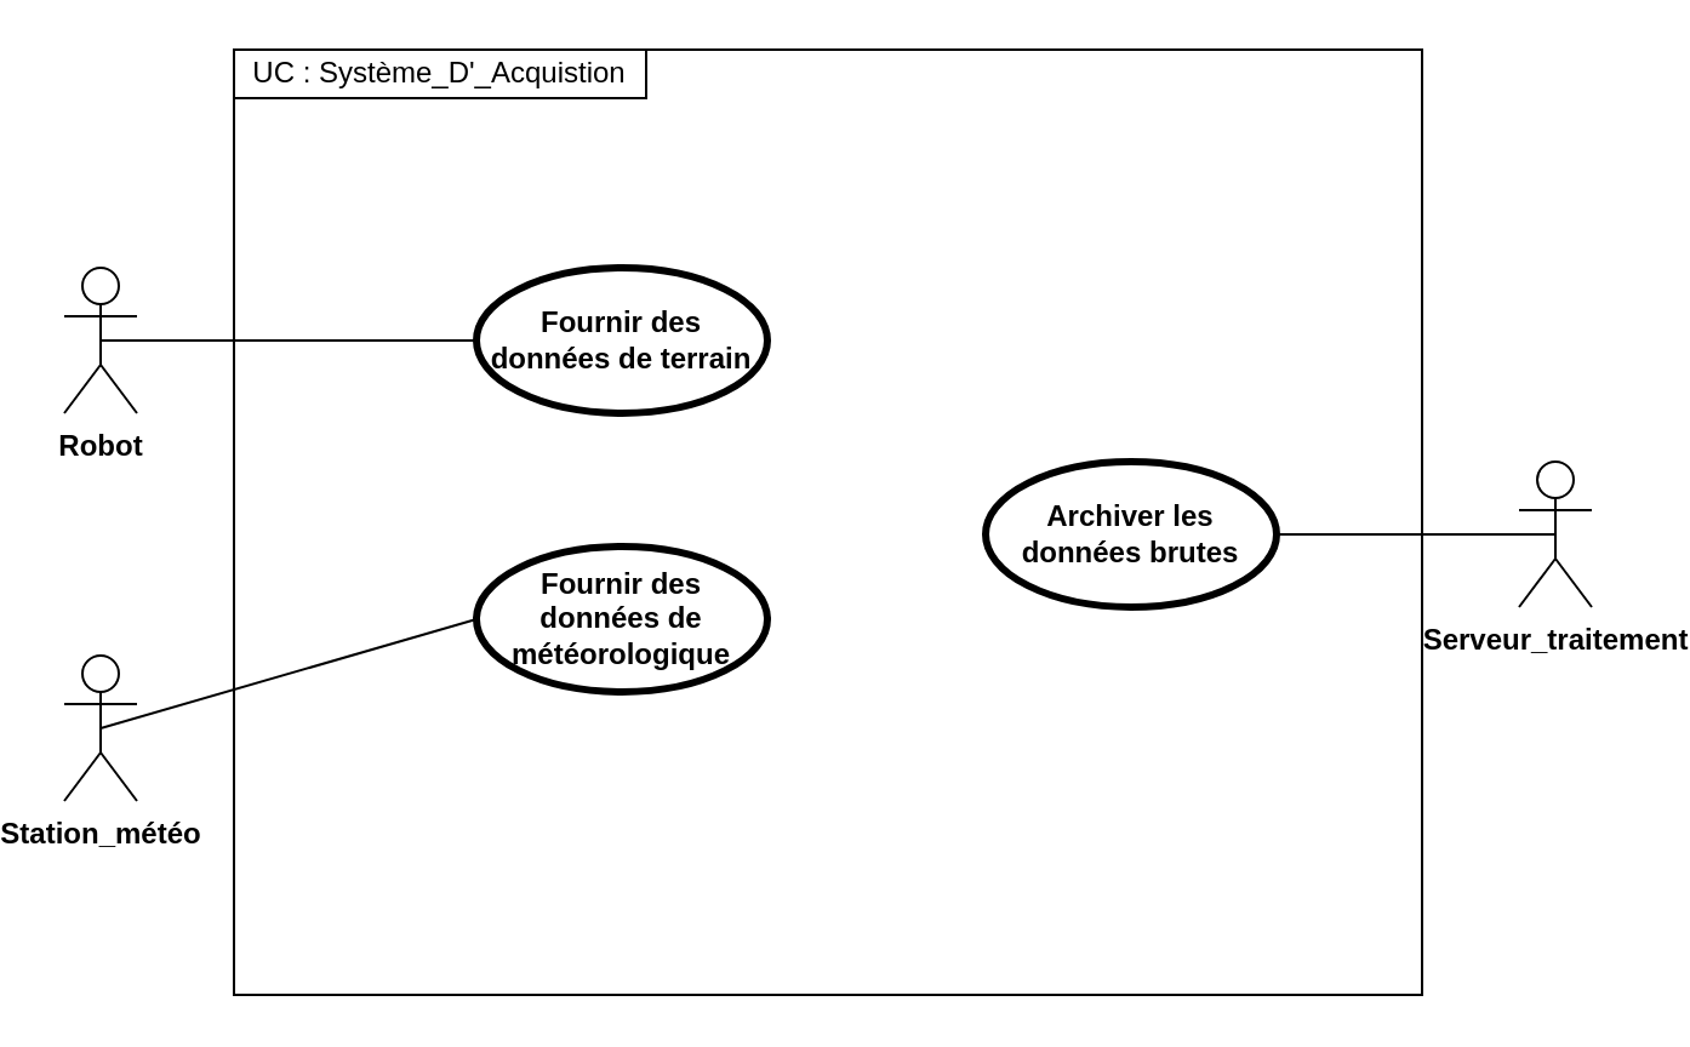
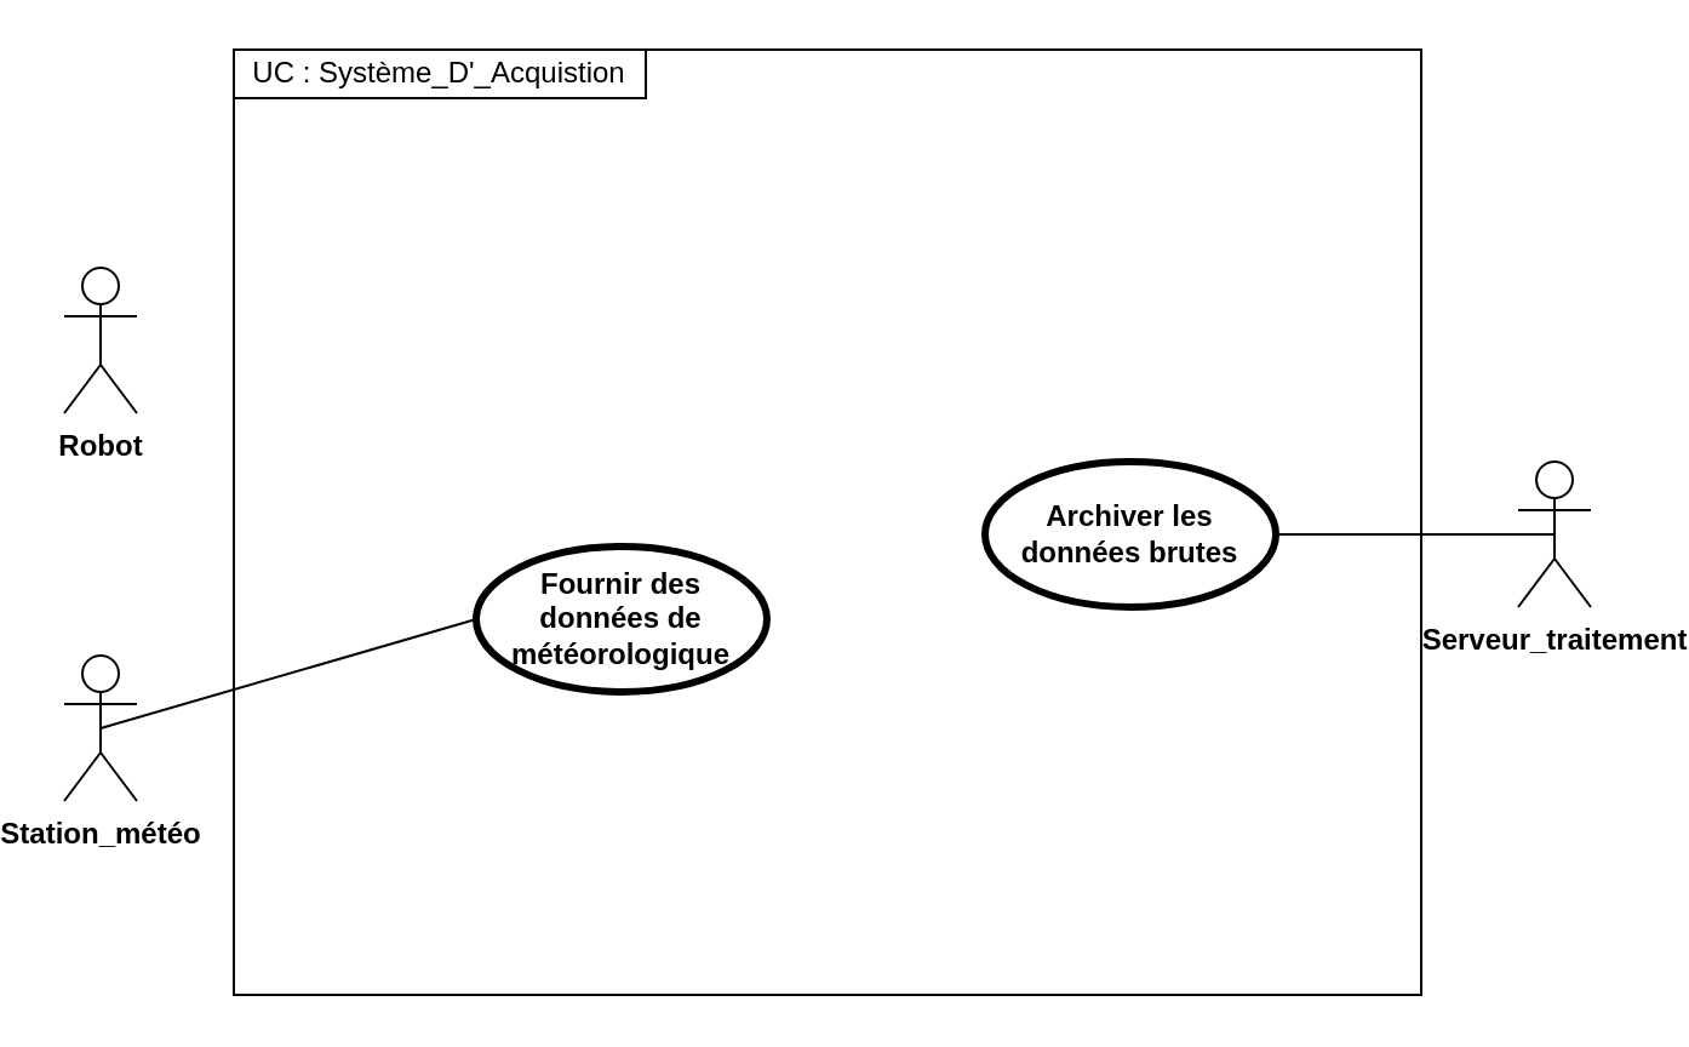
  <mxCell id="0" />
  <mxCell id="1" parent="0" />
  <mxCell id="2" value="&lt;b&gt;Serveur_traitement&lt;/b&gt;" style="shape=umlActor;html=1;verticalLabelPosition=bottom;verticalAlign=top;align=center;" parent="1" vertex="1"><mxGeometry x="620" y="190" width="30" height="60" as="geometry" /></mxCell>
  <mxCell id="3" value="" style="rounded=0;whiteSpace=wrap;html=1;" parent="1" vertex="1"><mxGeometry x="90" y="20" width="490" height="390" as="geometry" /></mxCell>
  <mxCell id="4" value="UC : Système_D'_Acquistion" style="shape=partialRectangle;whiteSpace=wrap;html=1;top=0;left=0;fillColor=none;" parent="1" vertex="1"><mxGeometry x="90" y="20" width="170" height="20" as="geometry" /></mxCell>
  <mxCell id="5" value="&lt;b&gt;Robot&lt;/b&gt;" style="shape=umlActor;html=1;verticalLabelPosition=bottom;verticalAlign=top;align=center;" parent="1" vertex="1"><mxGeometry x="20" y="110" width="30" height="60" as="geometry" /></mxCell>
  <mxCell id="6" value="&lt;b&gt;Station_météo&lt;/b&gt;" style="shape=umlActor;html=1;verticalLabelPosition=bottom;verticalAlign=top;align=center;" parent="1" vertex="1"><mxGeometry x="20" y="270" width="30" height="60" as="geometry" /></mxCell>
- <mxCell id="7" value="Fournir des données de terrain" style="shape=ellipse;html=1;strokeWidth=3;fontStyle=1;whiteSpace=wrap;align=center;perimeter=ellipsePerimeter;" parent="1" vertex="1"><mxGeometry x="190" y="110" width="120" height="60" as="geometry" /></mxCell>
  <mxCell id="8" value="Fournir des données de météorologique" style="shape=ellipse;html=1;strokeWidth=3;fontStyle=1;whiteSpace=wrap;align=center;perimeter=ellipsePerimeter;" parent="1" vertex="1"><mxGeometry x="190" y="225" width="120" height="60" as="geometry" /></mxCell>
  <mxCell id="9" value="" style="edgeStyle=none;html=1;endArrow=none;verticalAlign=bottom;rounded=0;exitX=0.5;exitY=0.5;exitDx=0;exitDy=0;exitPerimeter=0;entryX=0;entryY=0.5;entryDx=0;entryDy=0;" parent="1" source="6" target="8" edge="1"><mxGeometry width="160" relative="1" as="geometry"><mxPoint x="400" y="230" as="sourcePoint" /><mxPoint x="560" y="230" as="targetPoint" /></mxGeometry></mxCell>
- <mxCell id="10" value="" style="edgeStyle=none;html=1;endArrow=none;verticalAlign=bottom;rounded=0;exitX=0.5;exitY=0.5;exitDx=0;exitDy=0;exitPerimeter=0;entryX=0;entryY=0.5;entryDx=0;entryDy=0;" parent="1" source="5" target="7" edge="1"><mxGeometry width="160" relative="1" as="geometry"><mxPoint x="400" y="230" as="sourcePoint" /><mxPoint x="560" y="230" as="targetPoint" /></mxGeometry></mxCell>
  <mxCell id="11" value="Archiver les données brutes" style="shape=ellipse;html=1;strokeWidth=3;fontStyle=1;whiteSpace=wrap;align=center;perimeter=ellipsePerimeter;" parent="1" vertex="1"><mxGeometry x="400" y="190" width="120" height="60" as="geometry" /></mxCell>
  <mxCell id="12" value="" style="edgeStyle=none;html=1;endArrow=none;verticalAlign=bottom;rounded=0;entryX=0.5;entryY=0.5;entryDx=0;entryDy=0;entryPerimeter=0;exitX=1;exitY=0.5;exitDx=0;exitDy=0;" parent="1" source="11" target="2" edge="1"><mxGeometry width="160" relative="1" as="geometry"><mxPoint x="400" y="230" as="sourcePoint" /><mxPoint x="560" y="230" as="targetPoint" /></mxGeometry></mxCell>
